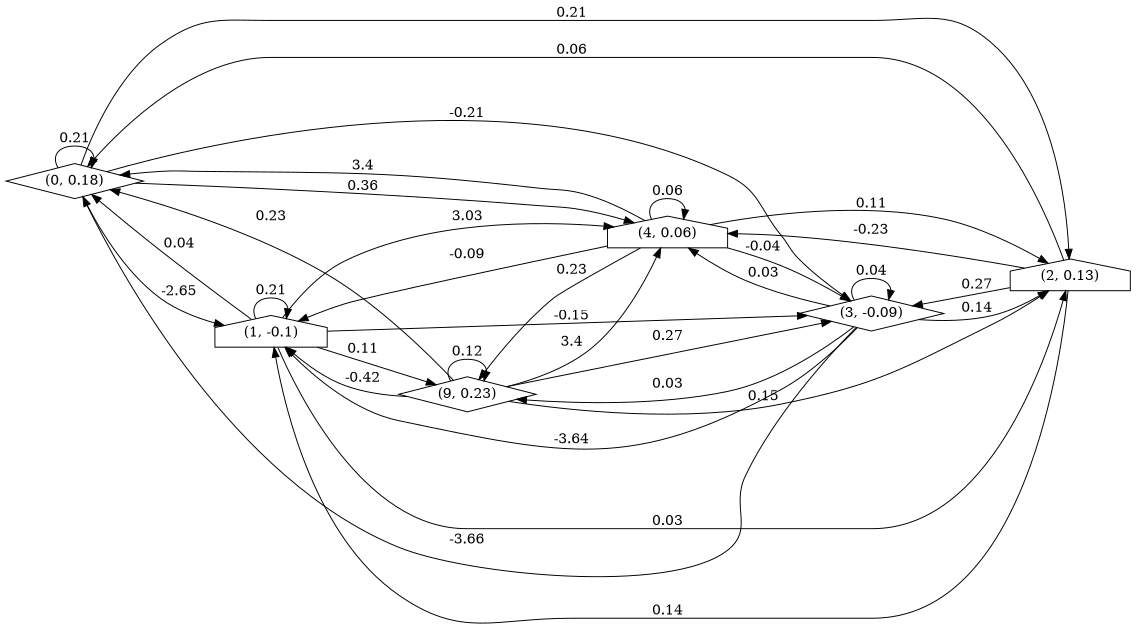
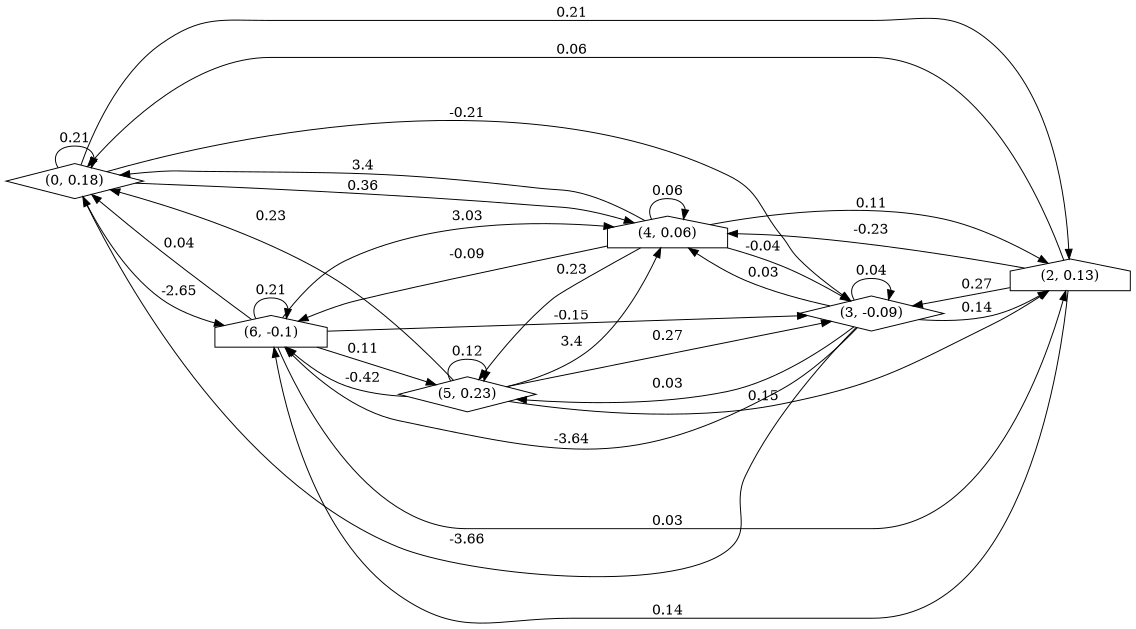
  digraph {
    rankdir=LR
    node [shape=diamond]
    n1 [label="(0, 0.18)"]
-   n2 [label="(1, -0.1)" shape=house]
+   n2 [label="(6, -0.1)" shape=house]
    n3 [label="(2, 0.13)" shape=house]
    n4 [label="(3, -0.09)"]
    n5 [label="(4, 0.06)" shape=house]
-   n6 [label="(9, 0.23)"]
+   n6 [label="(5, 0.23)"]
    n1 -> n1 [label=0.21]
    n1 -> n2 [label=-2.65]
    n1 -> n3 [label=0.21]
    n1 -> n4 [label=-0.21]
    n1 -> n5 [label=0.36]
    n2 -> n1 [label=0.04]
    n2 -> n2 [label=0.21]
    n2 -> n3 [label=0.03]
    n2 -> n4 [label=-0.15]
    n2 -> n5 [label=3.03]
    n2 -> n6 [label=0.11]
    n3 -> n1 [label=0.06]
    n3 -> n2 [label=0.14]
    n3 -> n4 [label=0.27]
    n3 -> n5 [label=-0.23]
    n4 -> n1 [label=-3.66]
    n4 -> n2 [label=-3.64]
    n4 -> n3 [label=0.14]
    n4 -> n4 [label=0.04]
    n4 -> n5 [label=0.03]
    n4 -> n6 [label=0.03]
    n5 -> n1 [label=3.4]
    n5 -> n2 [label=-0.09]
    n5 -> n3 [label=0.11]
    n5 -> n4 [label=-0.04]
    n5 -> n5 [label=0.06]
    n5 -> n6 [label=0.23]
    n6 -> n1 [label=0.23]
    n6 -> n2 [label=-0.42]
    n6 -> n3 [label=0.15]
    n6 -> n4 [label=0.27]
    n6 -> n5 [label=3.4]
    n6 -> n6 [label=0.12]
  }
